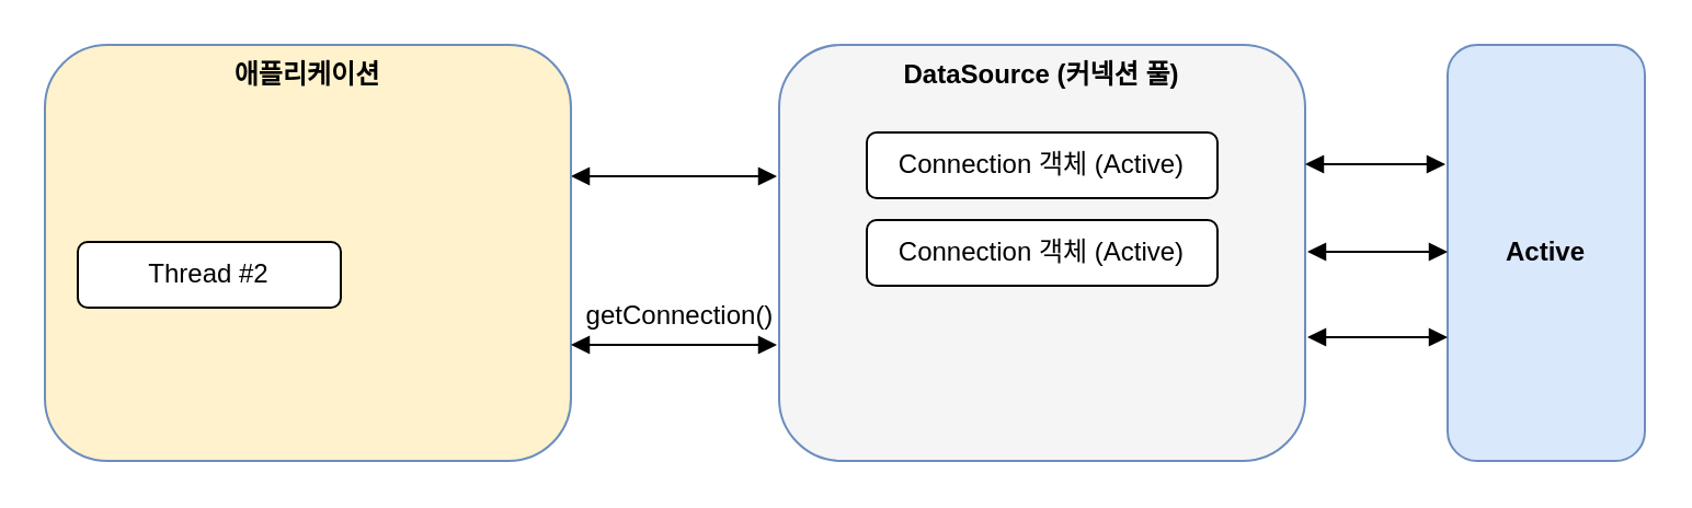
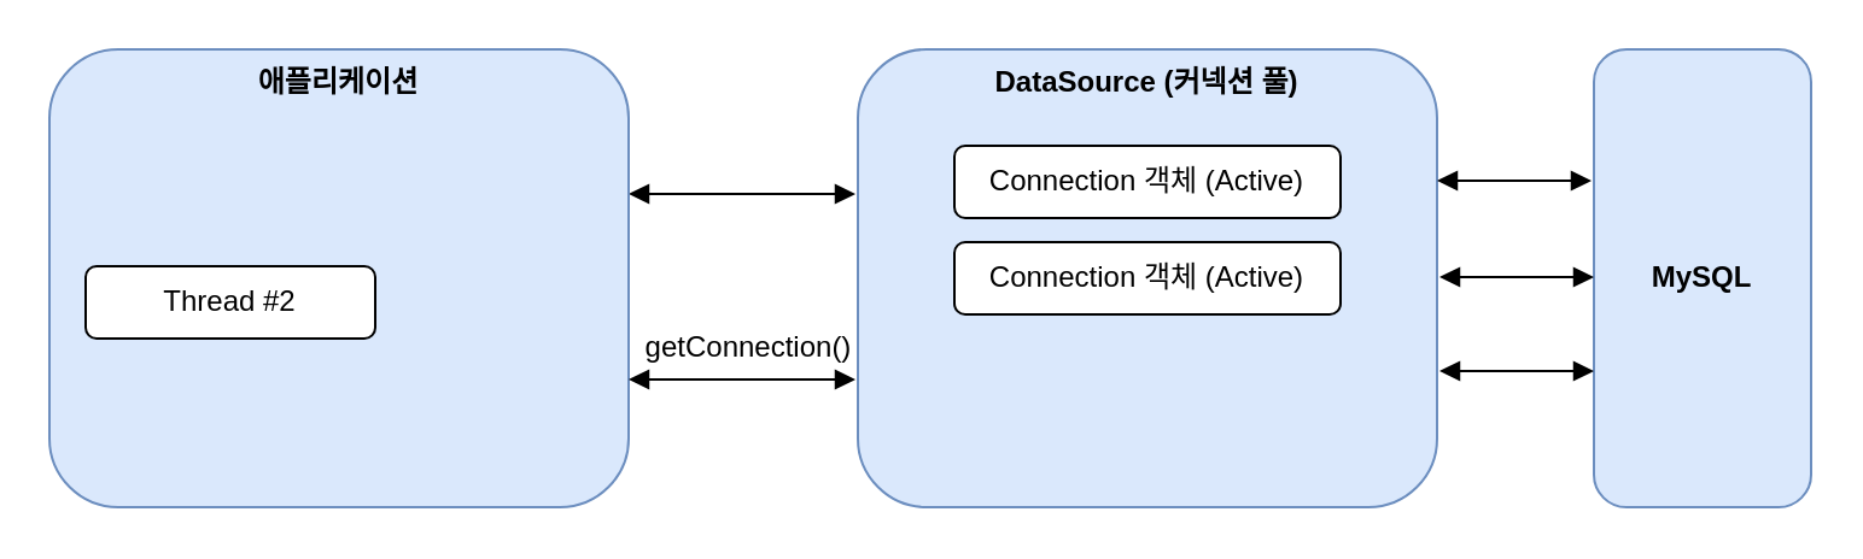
  <mxCell id="0" />
  <mxCell id="1" parent="0" />
  <mxCell id="2" style="edgeStyle=orthogonalEdgeStyle;rounded=0;orthogonalLoop=1;jettySize=auto;html=1;endArrow=block;endFill=1;startArrow=block;startFill=1;" edge="1" parent="1"><mxGeometry relative="1" as="geometry"><mxPoint x="260" y="80" as="sourcePoint" /><mxPoint x="354" y="80" as="targetPoint" /></mxGeometry></mxCell>
- <mxCell id="3" value="애플리케이션" style="rounded=1;whiteSpace=wrap;html=1;verticalAlign=top;fontStyle=1;fillColor=#fff2cc;strokeColor=#6c8ebf;" parent="1" vertex="1"><mxGeometry x="20" y="20" width="240" height="190" as="geometry" /></mxCell>
- <mxCell id="4" value="DataSource (커넥션 풀)" style="rounded=1;whiteSpace=wrap;html=1;verticalAlign=top;fontStyle=1;fillColor=#f5f5f5;strokeColor=#6c8ebf;" vertex="1" parent="1"><mxGeometry x="355" y="20" width="240" height="190" as="geometry" /></mxCell>
- <mxCell id="5" value="Active" style="rounded=1;whiteSpace=wrap;html=1;fontStyle=1;fillColor=#dae8fc;strokeColor=#6c8ebf;" vertex="1" parent="1"><mxGeometry x="660" y="20" width="90" height="190" as="geometry" /></mxCell>
+ <mxCell id="3" value="애플리케이션" style="rounded=1;whiteSpace=wrap;html=1;verticalAlign=top;fontStyle=1;fillColor=#dae8fc;strokeColor=#6c8ebf;" parent="1" vertex="1"><mxGeometry x="20" y="20" width="240" height="190" as="geometry" /></mxCell>
+ <mxCell id="4" value="DataSource (커넥션 풀)" style="rounded=1;whiteSpace=wrap;html=1;verticalAlign=top;fontStyle=1;fillColor=#dae8fc;strokeColor=#6c8ebf;" vertex="1" parent="1"><mxGeometry x="355" y="20" width="240" height="190" as="geometry" /></mxCell>
+ <mxCell id="5" value="MySQL" style="rounded=1;whiteSpace=wrap;html=1;fontStyle=1;fillColor=#dae8fc;strokeColor=#6c8ebf;" vertex="1" parent="1"><mxGeometry x="660" y="20" width="90" height="190" as="geometry" /></mxCell>
  <mxCell id="6" value="Thread #2" style="rounded=1;whiteSpace=wrap;html=1;" vertex="1" parent="1"><mxGeometry x="35" y="110" width="120" height="30" as="geometry" /></mxCell>
  <mxCell id="7" value="Connection 객체 (Active)" style="rounded=1;whiteSpace=wrap;html=1;" vertex="1" parent="1"><mxGeometry x="395" y="60" width="160" height="30" as="geometry" /></mxCell>
  <mxCell id="8" value="Connection 객체 (Active)" style="rounded=1;whiteSpace=wrap;html=1;" vertex="1" parent="1"><mxGeometry x="395" y="100" width="160" height="30" as="geometry" /></mxCell>
  <mxCell id="9" style="edgeStyle=orthogonalEdgeStyle;rounded=0;orthogonalLoop=1;jettySize=auto;html=1;endArrow=block;endFill=1;startArrow=block;startFill=1;" edge="1" parent="1"><mxGeometry relative="1" as="geometry"><mxPoint x="260" y="157" as="sourcePoint" /><mxPoint x="354" y="157" as="targetPoint" /></mxGeometry></mxCell>
  <mxCell id="10" value="getConnection()" style="text;html=1;strokeColor=none;fillColor=none;align=center;verticalAlign=middle;whiteSpace=wrap;rounded=0;" vertex="1" parent="1"><mxGeometry x="260" y="134" width="100" height="20" as="geometry" /></mxCell>
  <mxCell id="11" style="edgeStyle=orthogonalEdgeStyle;rounded=0;orthogonalLoop=1;jettySize=auto;html=1;endArrow=block;endFill=1;startArrow=block;startFill=1;" edge="1" parent="1"><mxGeometry relative="1" as="geometry"><mxPoint x="595" y="74.5" as="sourcePoint" /><mxPoint x="659" y="74.5" as="targetPoint" /></mxGeometry></mxCell>
  <mxCell id="12" style="edgeStyle=orthogonalEdgeStyle;rounded=0;orthogonalLoop=1;jettySize=auto;html=1;endArrow=block;endFill=1;startArrow=block;startFill=1;" edge="1" parent="1"><mxGeometry relative="1" as="geometry"><mxPoint x="596" y="153.5" as="sourcePoint" /><mxPoint x="660" y="153.5" as="targetPoint" /></mxGeometry></mxCell>
  <mxCell id="13" style="edgeStyle=orthogonalEdgeStyle;rounded=0;orthogonalLoop=1;jettySize=auto;html=1;endArrow=block;endFill=1;startArrow=block;startFill=1;" edge="1" parent="1"><mxGeometry relative="1" as="geometry"><mxPoint x="596" y="114.5" as="sourcePoint" /><mxPoint x="660" y="114.5" as="targetPoint" /></mxGeometry></mxCell>
